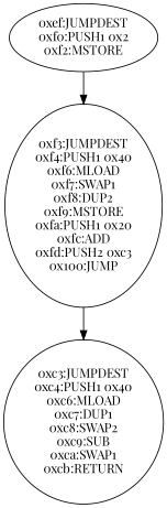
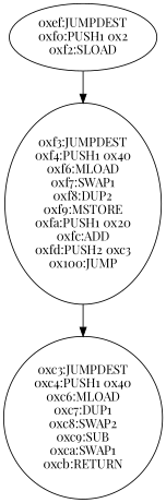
  digraph {
    fontname="Playfair Display"
    node [fontname="Playfair Display"]
    edge [fontname="Playfair Display"]
-   n1 [label="0xef:JUMPDEST\n0xf0:PUSH1 0x2\n0xf2:MSTORE"]
+   n1 [label="0xef:JUMPDEST\n0xf0:PUSH1 0x2\n0xf2:SLOAD"]
    n2 [label="0xf3:JUMPDEST\n0xf4:PUSH1 0x40\n0xf6:MLOAD\n0xf7:SWAP1\n0xf8:DUP2\n0xf9:MSTORE\n0xfa:PUSH1 0x20\n0xfc:ADD\n0xfd:PUSH2 0xc3\n0x100:JUMP"]
    n3 [label="0xc3:JUMPDEST\n0xc4:PUSH1 0x40\n0xc6:MLOAD\n0xc7:DUP1\n0xc8:SWAP2\n0xc9:SUB\n0xca:SWAP1\n0xcb:RETURN"]
    n1 -> n2
    n2 -> n3
  }
